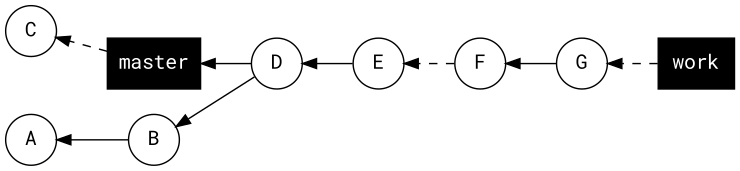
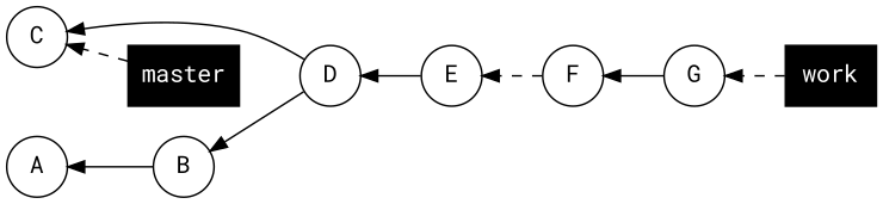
  digraph {
    fontname="Roboto Mono"
    rankdir=RL
    node [fontname="Roboto Mono" group=work_commits shape=circle]
    edge [fontname="Roboto Mono"]
    n1 [group=master_commits label=C]
    n2 [group=master_commits label=B]
    n3 [group=master_commits label=A]
    n4 [label=G]
    n5 [label=F]
    n6 [label=E]
    n7 [label=D]
    master [color=black fontcolor=white group=heads shape=box style=filled]
    work [color=black fontcolor=white group=heads shape=box style=filled]
    subgraph sub_1 {
      n1
      n2
      n3
    }
    subgraph sub_2 {
      n4
      n5
      n6
      n7
    }
    subgraph sub_3 {
      master
      work
    }
    subgraph sub_4 {
      n1
      n4
      master
      work
    }
    n2 -> n3
    n4 -> n5
    n5 -> n6 [style=dashed]
    n6 -> n7
-   n7 -> master
+   n7 -> n1
    n7 -> n2
    master -> n1 [style=dashed]
    work -> n4 [style=dashed]
  }
